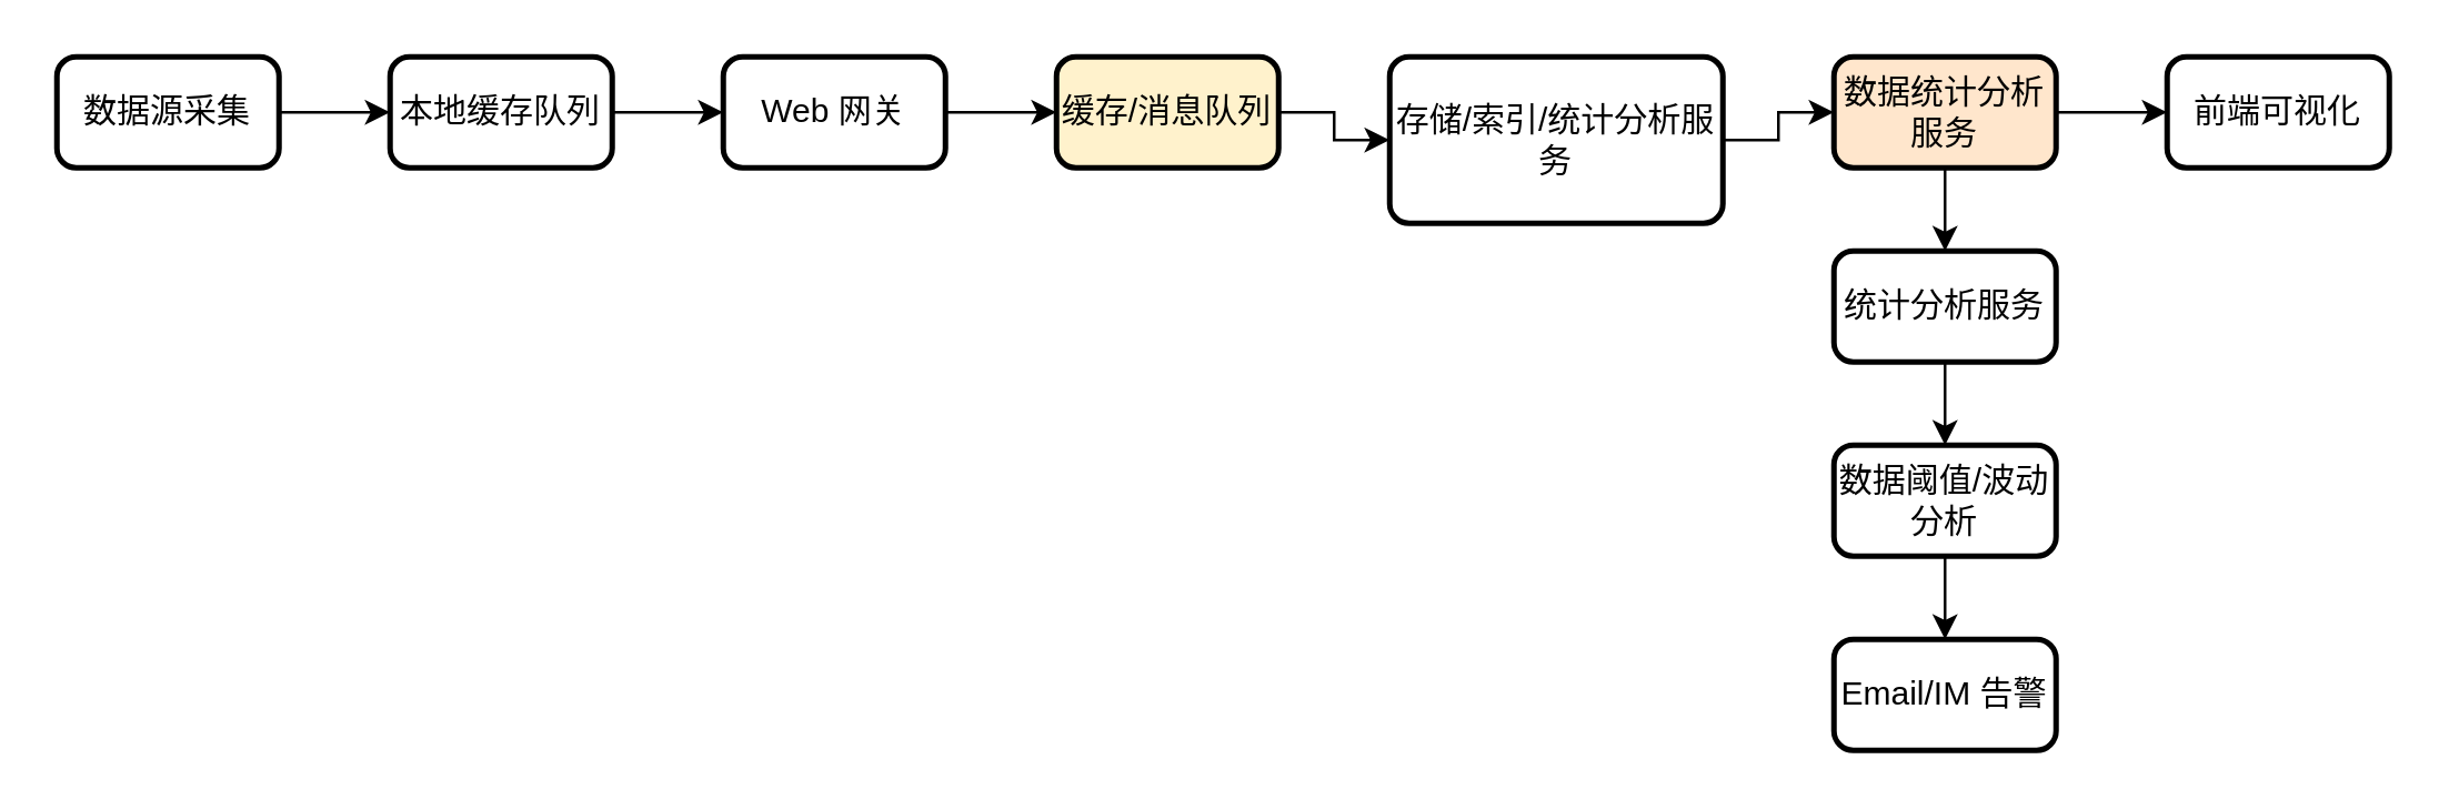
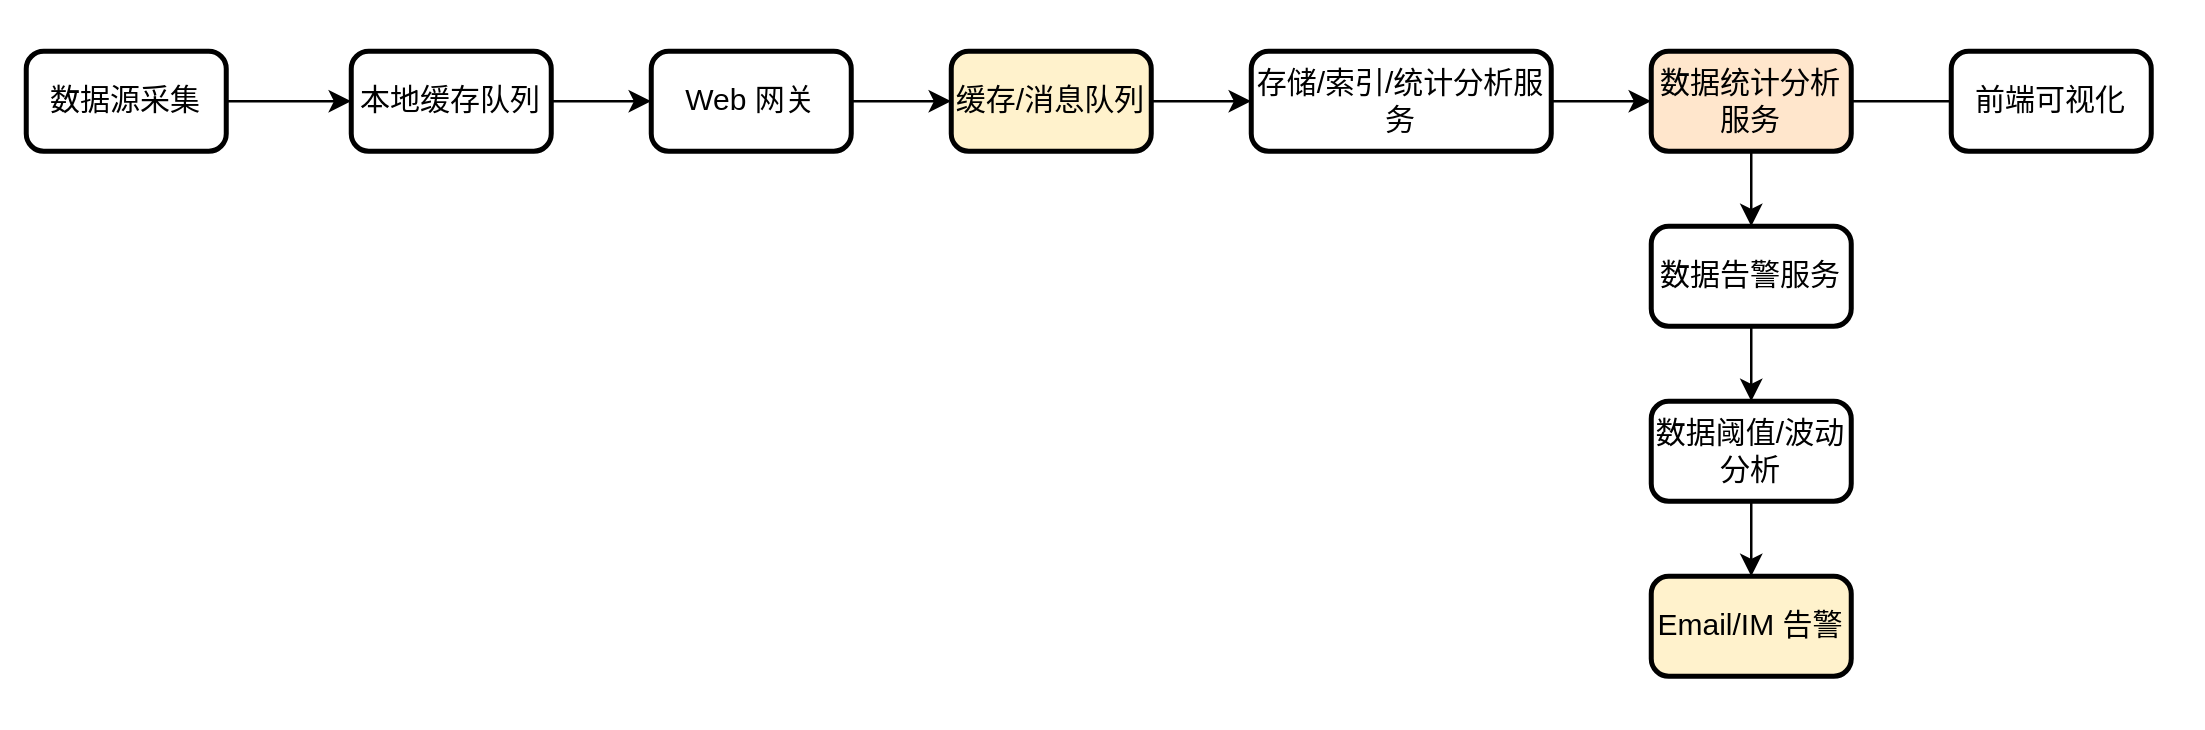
  <mxCell id="0" />
  <mxCell id="1" parent="0" />
  <mxCell id="2" style="edgeStyle=orthogonalEdgeStyle;rounded=0;orthogonalLoop=1;jettySize=auto;html=1;entryX=0;entryY=0.5;entryDx=0;entryDy=0;" parent="1" source="3" target="5" edge="1"><mxGeometry relative="1" as="geometry" /></mxCell>
- <mxCell id="3" value="数据源采集" style="rounded=1;whiteSpace=wrap;html=1;absoluteArcSize=1;arcSize=14;strokeWidth=2;" parent="1" vertex="1"><mxGeometry x="20" y="20" width="80" height="40" as="geometry" /></mxCell>
+ <mxCell id="3" value="数据源采集" style="rounded=1;whiteSpace=wrap;html=1;absoluteArcSize=1;arcSize=14;strokeWidth=2;" parent="1" vertex="1"><mxGeometry x="10" y="20" width="80" height="40" as="geometry" /></mxCell>
  <mxCell id="4" style="edgeStyle=orthogonalEdgeStyle;rounded=0;orthogonalLoop=1;jettySize=auto;html=1;entryX=0;entryY=0.5;entryDx=0;entryDy=0;" parent="1" source="5" target="7" edge="1"><mxGeometry relative="1" as="geometry"><mxPoint x="260" y="40" as="targetPoint" /></mxGeometry></mxCell>
  <mxCell id="5" value="本地缓存队列" style="rounded=1;whiteSpace=wrap;html=1;absoluteArcSize=1;arcSize=14;strokeWidth=2;" parent="1" vertex="1"><mxGeometry x="140" y="20" width="80" height="40" as="geometry" /></mxCell>
  <mxCell id="6" style="edgeStyle=orthogonalEdgeStyle;rounded=0;orthogonalLoop=1;jettySize=auto;html=1;" parent="1" source="7" target="9" edge="1"><mxGeometry relative="1" as="geometry" /></mxCell>
  <mxCell id="7" value="Web 网关" style="rounded=1;whiteSpace=wrap;html=1;absoluteArcSize=1;arcSize=14;strokeWidth=2;" parent="1" vertex="1"><mxGeometry x="260" y="20" width="80" height="40" as="geometry" /></mxCell>
  <mxCell id="8" style="edgeStyle=orthogonalEdgeStyle;rounded=0;orthogonalLoop=1;jettySize=auto;html=1;" parent="1" source="9" target="12" edge="1"><mxGeometry relative="1" as="geometry" /></mxCell>
  <mxCell id="9" value="缓存/消息队列" style="rounded=1;whiteSpace=wrap;html=1;absoluteArcSize=1;arcSize=14;strokeWidth=2;fillColor=#fff2cc;" parent="1" vertex="1"><mxGeometry x="380" y="20" width="80" height="40" as="geometry" /></mxCell>
  <mxCell id="10" style="edgeStyle=orthogonalEdgeStyle;rounded=0;orthogonalLoop=1;jettySize=auto;html=1;" parent="1" source="12" target="14" edge="1"><mxGeometry relative="1" as="geometry" /></mxCell>
  <mxCell id="11" style="edgeStyle=orthogonalEdgeStyle;rounded=0;orthogonalLoop=1;jettySize=auto;html=1;entryX=0.5;entryY=0;entryDx=0;entryDy=0;exitX=0.5;exitY=1;exitDx=0;exitDy=0;" parent="1" source="14" target="20" edge="1"><mxGeometry relative="1" as="geometry" /></mxCell>
- <mxCell id="12" value="存储/索引/统计分析服务" style="rounded=1;whiteSpace=wrap;html=1;absoluteArcSize=1;arcSize=14;strokeWidth=2;" parent="1" vertex="1"><mxGeometry x="500" y="20" width="120" height="60" as="geometry" /></mxCell>
- <mxCell id="13" style="edgeStyle=orthogonalEdgeStyle;rounded=0;orthogonalLoop=1;jettySize=auto;html=1;" parent="1" source="14" target="15" edge="1"><mxGeometry relative="1" as="geometry" /></mxCell>
+ <mxCell id="12" value="存储/索引/统计分析服务" style="rounded=1;whiteSpace=wrap;html=1;absoluteArcSize=1;arcSize=14;strokeWidth=2;" parent="1" vertex="1"><mxGeometry x="500" y="20" width="120" height="40" as="geometry" /></mxCell>
+ <mxCell id="13" style="edgeStyle=orthogonalEdgeStyle;rounded=0;orthogonalLoop=1;jettySize=auto;html=1;endArrow=none;" parent="1" source="14" target="15" edge="1"><mxGeometry relative="1" as="geometry" /></mxCell>
  <mxCell id="14" value="数据统计分析服务" style="rounded=1;whiteSpace=wrap;html=1;absoluteArcSize=1;arcSize=14;strokeWidth=2;fillColor=#ffe6cc;" parent="1" vertex="1"><mxGeometry x="660" y="20" width="80" height="40" as="geometry" /></mxCell>
  <mxCell id="15" value="前端可视化" style="rounded=1;whiteSpace=wrap;html=1;absoluteArcSize=1;arcSize=14;strokeWidth=2;" parent="1" vertex="1"><mxGeometry x="780" y="20" width="80" height="40" as="geometry" /></mxCell>
  <mxCell id="16" style="edgeStyle=orthogonalEdgeStyle;rounded=0;orthogonalLoop=1;jettySize=auto;html=1;" parent="1" source="17" target="18" edge="1"><mxGeometry relative="1" as="geometry" /></mxCell>
  <mxCell id="17" value="数据阈值/波动分析" style="rounded=1;whiteSpace=wrap;html=1;absoluteArcSize=1;arcSize=14;strokeWidth=2;" parent="1" vertex="1"><mxGeometry x="660" y="160" width="80" height="40" as="geometry" /></mxCell>
- <mxCell id="18" value="Email/IM 告警" style="rounded=1;whiteSpace=wrap;html=1;absoluteArcSize=1;arcSize=14;strokeWidth=2;" parent="1" vertex="1"><mxGeometry x="660" y="230" width="80" height="40" as="geometry" /></mxCell>
+ <mxCell id="18" value="Email/IM 告警" style="rounded=1;whiteSpace=wrap;html=1;absoluteArcSize=1;arcSize=14;strokeWidth=2;fillColor=#fff2cc;" parent="1" vertex="1"><mxGeometry x="660" y="230" width="80" height="40" as="geometry" /></mxCell>
  <mxCell id="19" style="edgeStyle=orthogonalEdgeStyle;rounded=0;orthogonalLoop=1;jettySize=auto;html=1;entryX=0.5;entryY=0;entryDx=0;entryDy=0;" parent="1" source="20" target="17" edge="1"><mxGeometry relative="1" as="geometry" /></mxCell>
- <mxCell id="20" value="统计分析服务" style="rounded=1;whiteSpace=wrap;html=1;absoluteArcSize=1;arcSize=14;strokeWidth=2;" parent="1" vertex="1"><mxGeometry x="660" y="90" width="80" height="40" as="geometry" /></mxCell>
+ <mxCell id="20" value="数据告警服务" style="rounded=1;whiteSpace=wrap;html=1;absoluteArcSize=1;arcSize=14;strokeWidth=2;" parent="1" vertex="1"><mxGeometry x="660" y="90" width="80" height="40" as="geometry" /></mxCell>
